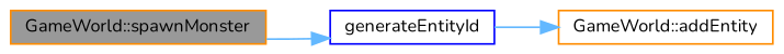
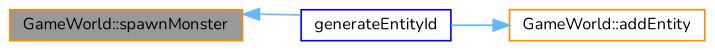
  digraph {
    fontname=Nunito
    rankdir=LR
    node [color=darkorange fillcolor=white fontname=Nunito fontsize=10 shape=box style=filled]
    edge [color=steelblue1 fontname=Nunito fontsize=10 labelfontname=Helvetica labelfontsize=10 style=solid]
    n1 [fillcolor=grey60 fontcolor=black height=0.2 label="GameWorld::spawnMonster" width=0.4]
    n2 [color=blue height=0.2 label=generateEntityId width=0.4]
    n3 [height=0.2 label="GameWorld::addEntity" width=0.4]
-   n1 -> n2
+   n2 -> n1
    n2 -> n3
  }
